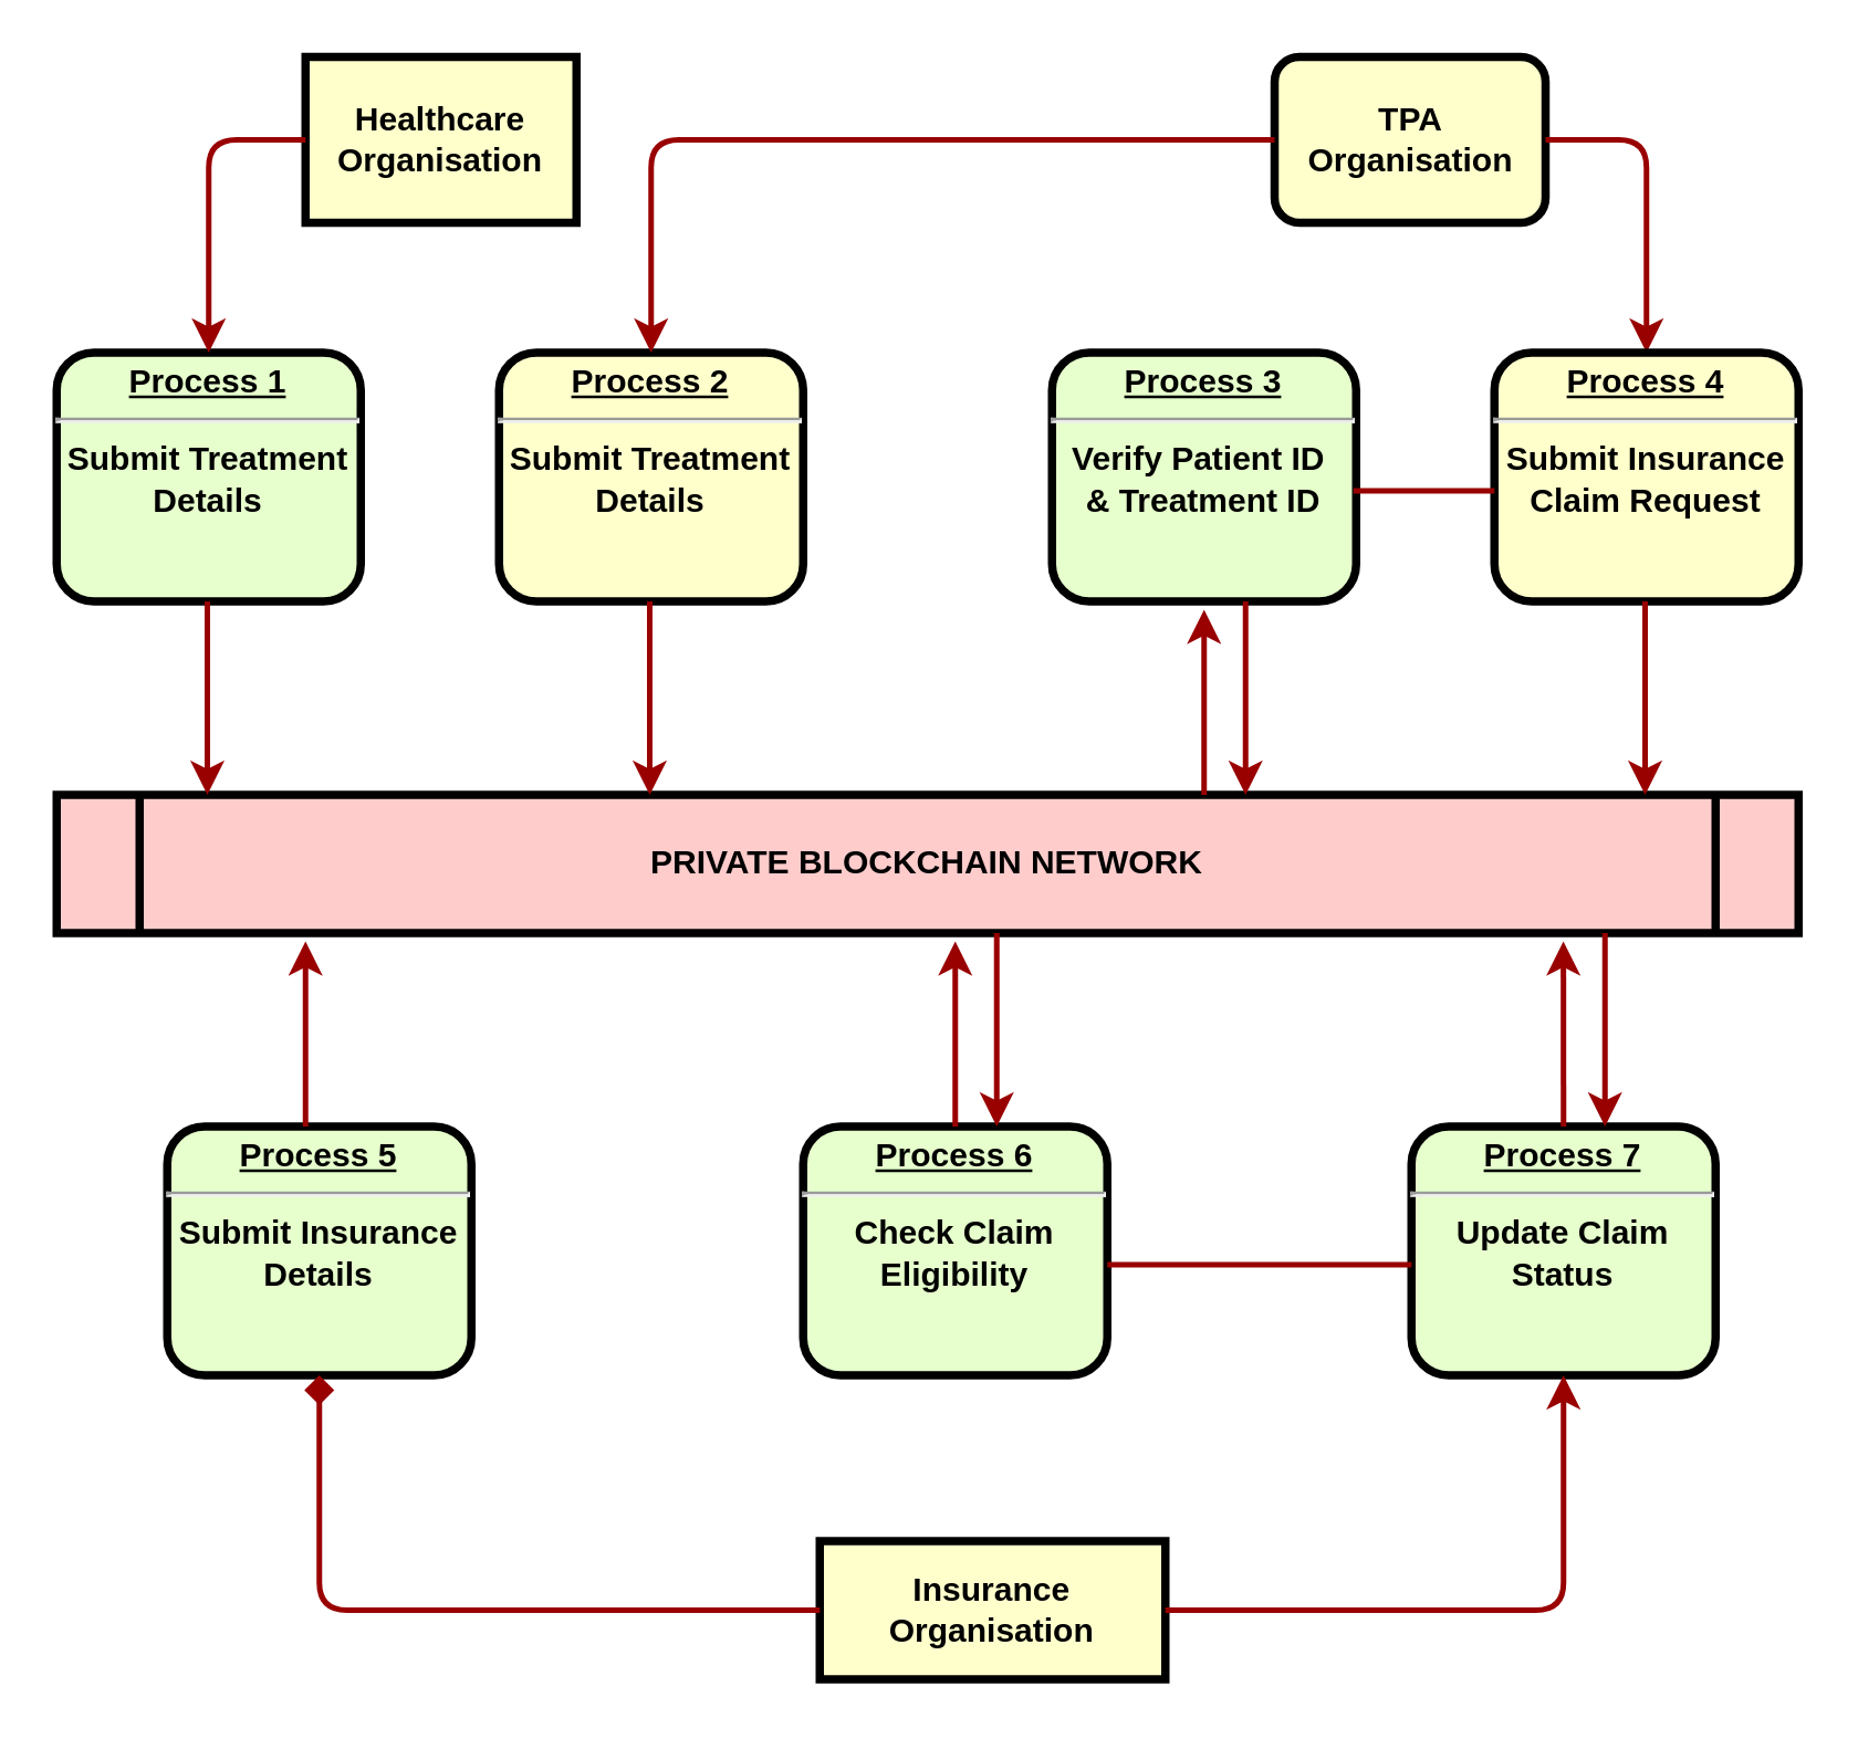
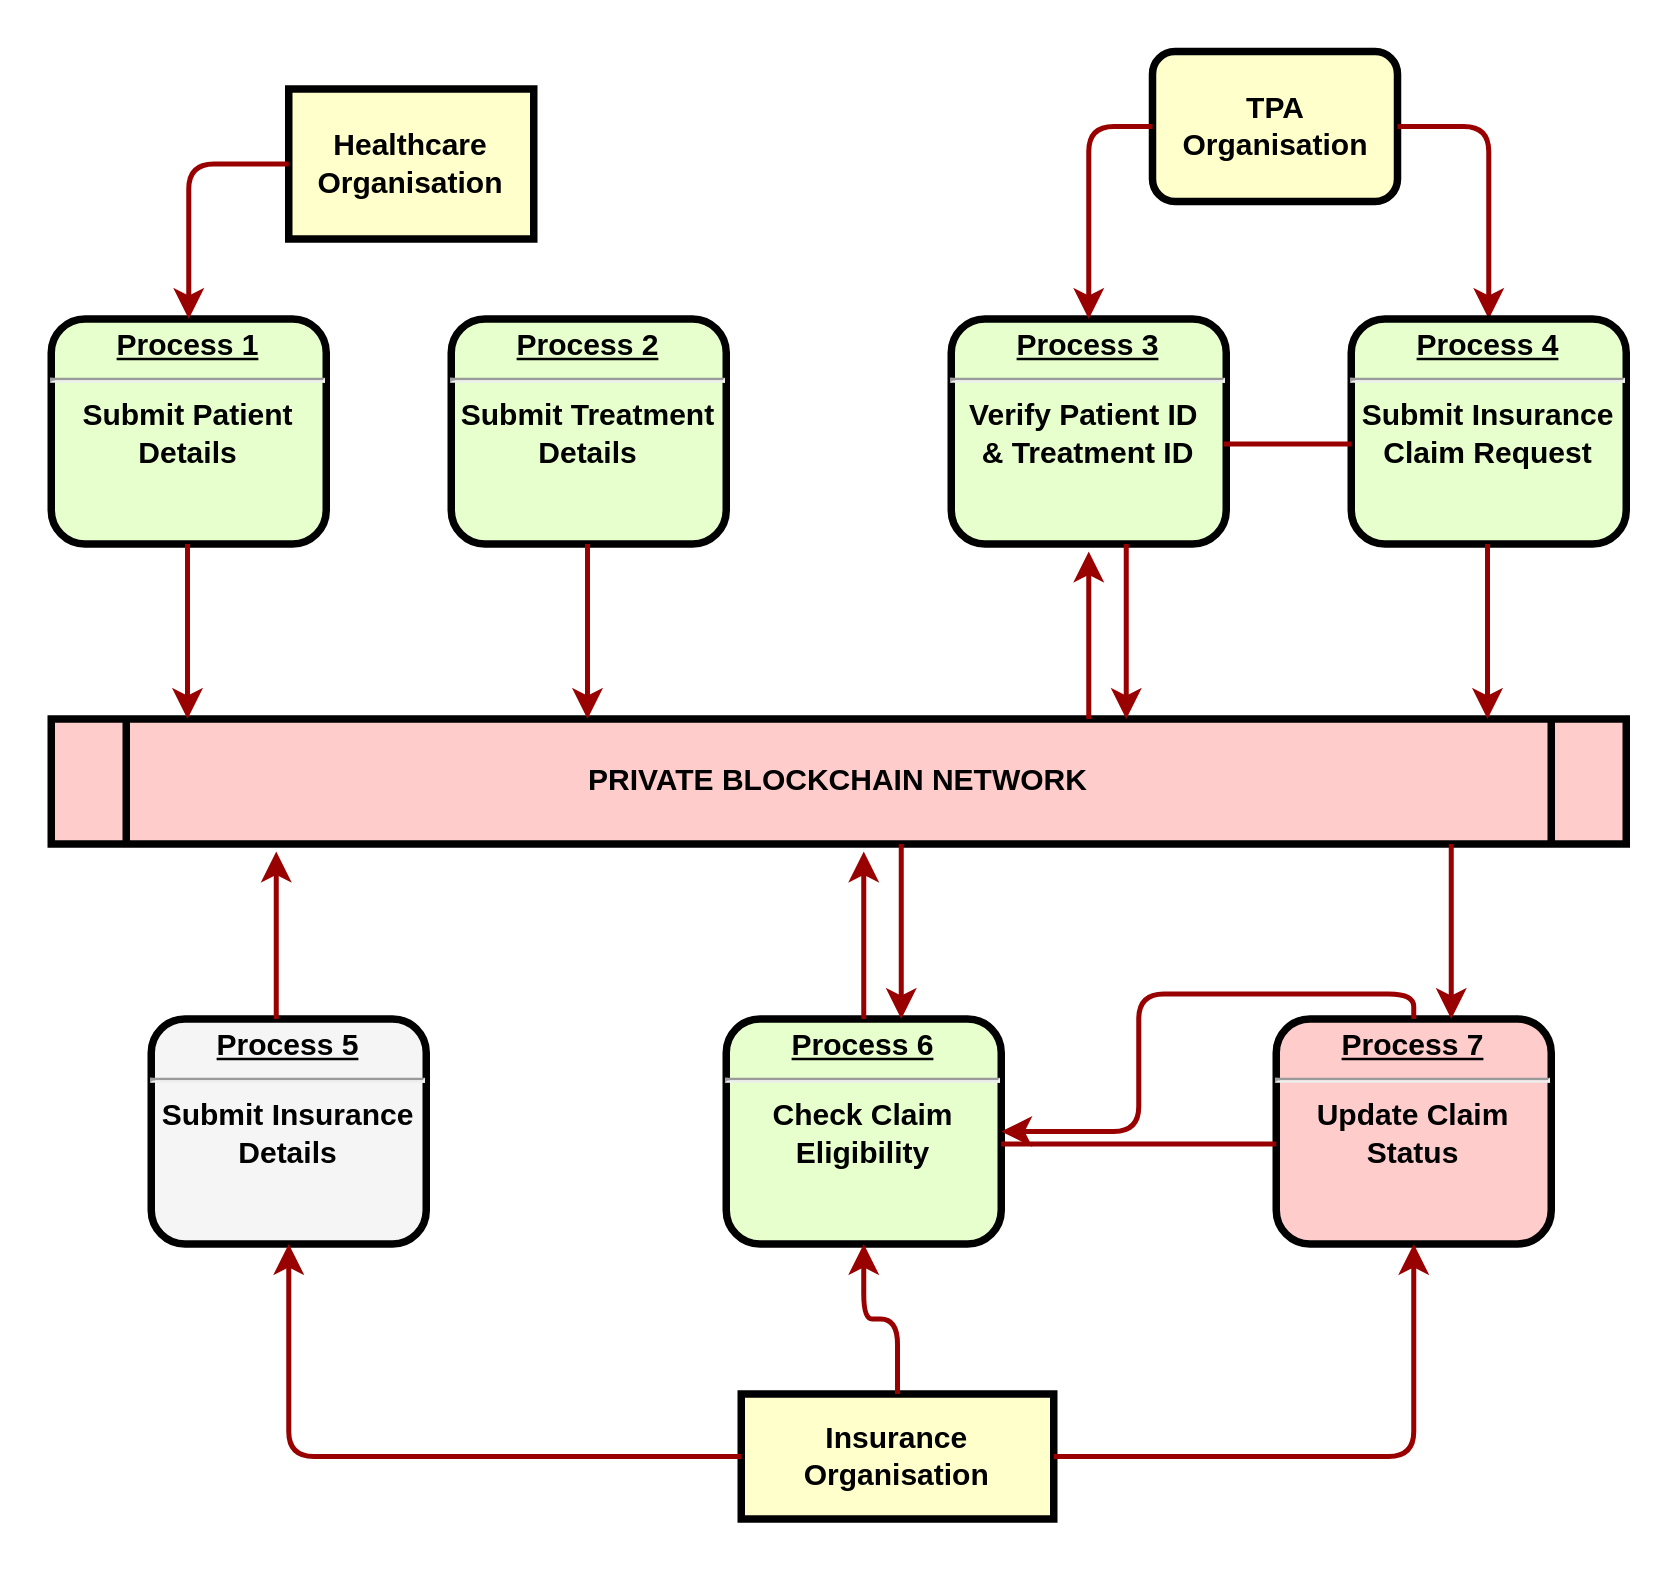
  <mxCell id="0" />
  <mxCell id="1" parent="0" />
- <mxCell id="2" value="&lt;p style=&quot;margin: 0px; margin-top: 4px; text-align: center; text-decoration: underline;&quot;&gt;&lt;strong&gt;Process 1&lt;br&gt;&lt;/strong&gt;&lt;/p&gt;&lt;hr&gt;&lt;div&gt;Submit Treatment&lt;/div&gt;&lt;div&gt;Details&lt;br&gt;&lt;/div&gt;" style="verticalAlign=middle;align=center;overflow=fill;fontSize=12;fontFamily=Helvetica;html=1;rounded=1;fontStyle=1;strokeWidth=3;fillColor=#E6FFCC" parent="1" vertex="1"><mxGeometry x="20" y="127" width="110" height="90" as="geometry" /></mxCell>
- <mxCell id="3" value="Healthcare Organisation" style="whiteSpace=wrap;align=center;verticalAlign=middle;fontStyle=1;strokeWidth=3;fillColor=#FFFFCC" parent="1" vertex="1"><mxGeometry x="110" y="20" width="98" height="60" as="geometry" /></mxCell>
+ <mxCell id="2" value="&lt;p style=&quot;margin: 0px; margin-top: 4px; text-align: center; text-decoration: underline;&quot;&gt;&lt;strong&gt;Process 1&lt;br&gt;&lt;/strong&gt;&lt;/p&gt;&lt;hr&gt;&lt;div&gt;Submit Patient&lt;/div&gt;&lt;div&gt;Details&lt;br&gt;&lt;/div&gt;" style="verticalAlign=middle;align=center;overflow=fill;fontSize=12;fontFamily=Helvetica;html=1;rounded=1;fontStyle=1;strokeWidth=3;fillColor=#E6FFCC" parent="1" vertex="1"><mxGeometry x="20" y="127" width="110" height="90" as="geometry" /></mxCell>
+ <mxCell id="3" value="Healthcare Organisation" style="whiteSpace=wrap;align=center;verticalAlign=middle;fontStyle=1;strokeWidth=3;fillColor=#FFFFCC" parent="1" vertex="1"><mxGeometry x="115" y="35" width="98" height="60" as="geometry" /></mxCell>
  <mxCell id="4" value="PRIVATE BLOCKCHAIN NETWORK" style="shape=process;whiteSpace=wrap;align=center;verticalAlign=middle;size=0.048;fontStyle=1;strokeWidth=3;fillColor=#FFCCCC" parent="1" vertex="1"><mxGeometry x="20" y="287" width="630" height="50" as="geometry" /></mxCell>
  <mxCell id="5" value="" style="edgeStyle=orthogonalEdgeStyle;strokeColor=#990000;strokeWidth=2;exitX=0;exitY=0.5;exitDx=0;exitDy=0;" parent="1" source="3" target="2" edge="1"><mxGeometry width="100" height="100" relative="1" as="geometry"><mxPoint x="-40" y="147" as="sourcePoint" /><mxPoint x="60" y="47" as="targetPoint" /></mxGeometry></mxCell>
- <mxCell id="6" value="&lt;p style=&quot;margin: 0px; margin-top: 4px; text-align: center; text-decoration: underline;&quot;&gt;&lt;strong&gt;Process 2&lt;br&gt;&lt;/strong&gt;&lt;/p&gt;&lt;hr&gt;&lt;div&gt;Submit Treatment&lt;/div&gt;&lt;div&gt;Details&lt;br&gt;&lt;/div&gt;" style="verticalAlign=middle;align=center;overflow=fill;fontSize=12;fontFamily=Helvetica;html=1;rounded=1;fontStyle=1;strokeWidth=3;fillColor=#ffffcc;" vertex="1" parent="1"><mxGeometry x="180" y="127" width="110" height="90" as="geometry" /></mxCell>
+ <mxCell id="6" value="&lt;p style=&quot;margin: 0px; margin-top: 4px; text-align: center; text-decoration: underline;&quot;&gt;&lt;strong&gt;Process 2&lt;br&gt;&lt;/strong&gt;&lt;/p&gt;&lt;hr&gt;&lt;div&gt;Submit Treatment&lt;/div&gt;&lt;div&gt;Details&lt;br&gt;&lt;/div&gt;" style="verticalAlign=middle;align=center;overflow=fill;fontSize=12;fontFamily=Helvetica;html=1;rounded=1;fontStyle=1;strokeWidth=3;fillColor=#E6FFCC" vertex="1" parent="1"><mxGeometry x="180" y="127" width="110" height="90" as="geometry" /></mxCell>
  <mxCell id="7" value="&lt;p style=&quot;margin: 0px; margin-top: 4px; text-align: center; text-decoration: underline;&quot;&gt;&lt;strong&gt;Process 3&lt;br&gt;&lt;/strong&gt;&lt;/p&gt;&lt;hr&gt;&lt;div&gt;Verify Patient ID&amp;nbsp;&lt;/div&gt;&lt;div&gt;&amp;amp; Treatment ID&lt;br&gt;&lt;/div&gt;" style="verticalAlign=middle;align=center;overflow=fill;fontSize=12;fontFamily=Helvetica;html=1;rounded=1;fontStyle=1;strokeWidth=3;fillColor=#E6FFCC" vertex="1" parent="1"><mxGeometry x="380" y="127" width="110" height="90" as="geometry" /></mxCell>
  <mxCell id="8" value="TPA Organisation" style="whiteSpace=wrap;align=center;verticalAlign=middle;fontStyle=1;strokeWidth=3;fillColor=#FFFFCC;rounded=1;" vertex="1" parent="1"><mxGeometry x="460.5" y="20" width="98" height="60" as="geometry" /></mxCell>
- <mxCell id="9" value="" style="edgeStyle=orthogonalEdgeStyle;strokeColor=#990000;strokeWidth=2;exitX=0;exitY=0.5;exitDx=0;exitDy=0;" edge="1" parent="1" source="8" target="6"><mxGeometry width="100" height="100" relative="1" as="geometry"><mxPoint x="240.5" y="147" as="sourcePoint" /><mxPoint x="340.5" y="47" as="targetPoint" /></mxGeometry></mxCell>
+ <mxCell id="9" value="" style="edgeStyle=orthogonalEdgeStyle;strokeColor=#990000;strokeWidth=2;exitX=0;exitY=0.5;exitDx=0;exitDy=0;" edge="1" parent="1" source="8" target="7"><mxGeometry width="100" height="100" relative="1" as="geometry"><mxPoint x="240.5" y="147" as="sourcePoint" /><mxPoint x="340.5" y="47" as="targetPoint" /></mxGeometry></mxCell>
  <mxCell id="10" value="" style="edgeStyle=orthogonalEdgeStyle;strokeColor=#990000;strokeWidth=2;entryX=0.5;entryY=0;entryDx=0;entryDy=0;exitX=1;exitY=0.5;exitDx=0;exitDy=0;" edge="1" parent="1" source="8" target="11"><mxGeometry width="100" height="100" relative="1" as="geometry"><mxPoint x="476.5" y="-27.5" as="sourcePoint" /><mxPoint x="633.5" y="129" as="targetPoint" /></mxGeometry></mxCell>
- <mxCell id="11" value="&lt;p style=&quot;margin: 0px; margin-top: 4px; text-align: center; text-decoration: underline;&quot;&gt;&lt;strong&gt;Process 4&lt;br&gt;&lt;/strong&gt;&lt;/p&gt;&lt;hr&gt;&lt;div&gt;Submit Insurance&lt;/div&gt;&lt;div&gt;Claim Request&lt;br&gt;&lt;/div&gt;" style="verticalAlign=middle;align=center;overflow=fill;fontSize=12;fontFamily=Helvetica;html=1;rounded=1;fontStyle=1;strokeWidth=3;fillColor=#ffffcc;" vertex="1" parent="1"><mxGeometry x="540" y="127" width="110" height="90" as="geometry" /></mxCell>
- <mxCell id="12" value="&lt;p style=&quot;margin: 0px; margin-top: 4px; text-align: center; text-decoration: underline;&quot;&gt;&lt;strong&gt;Process 5&lt;br&gt;&lt;/strong&gt;&lt;/p&gt;&lt;hr&gt;&lt;div&gt;Submit Insurance&lt;/div&gt;&lt;div&gt;Details&lt;br&gt;&lt;/div&gt;" style="verticalAlign=middle;align=center;overflow=fill;fontSize=12;fontFamily=Helvetica;html=1;rounded=1;fontStyle=1;strokeWidth=3;fillColor=#E6FFCC" vertex="1" parent="1"><mxGeometry x="60" y="407" width="110" height="90" as="geometry" /></mxCell>
+ <mxCell id="11" value="&lt;p style=&quot;margin: 0px; margin-top: 4px; text-align: center; text-decoration: underline;&quot;&gt;&lt;strong&gt;Process 4&lt;br&gt;&lt;/strong&gt;&lt;/p&gt;&lt;hr&gt;&lt;div&gt;Submit Insurance&lt;/div&gt;&lt;div&gt;Claim Request&lt;br&gt;&lt;/div&gt;" style="verticalAlign=middle;align=center;overflow=fill;fontSize=12;fontFamily=Helvetica;html=1;rounded=1;fontStyle=1;strokeWidth=3;fillColor=#E6FFCC" vertex="1" parent="1"><mxGeometry x="540" y="127" width="110" height="90" as="geometry" /></mxCell>
+ <mxCell id="12" value="&lt;p style=&quot;margin: 0px; margin-top: 4px; text-align: center; text-decoration: underline;&quot;&gt;&lt;strong&gt;Process 5&lt;br&gt;&lt;/strong&gt;&lt;/p&gt;&lt;hr&gt;&lt;div&gt;Submit Insurance&lt;/div&gt;&lt;div&gt;Details&lt;br&gt;&lt;/div&gt;" style="verticalAlign=middle;align=center;overflow=fill;fontSize=12;fontFamily=Helvetica;html=1;rounded=1;fontStyle=1;strokeWidth=3;fillColor=#f5f5f5;" vertex="1" parent="1"><mxGeometry x="60" y="407" width="110" height="90" as="geometry" /></mxCell>
  <mxCell id="13" value="&lt;p style=&quot;margin: 0px; margin-top: 4px; text-align: center; text-decoration: underline;&quot;&gt;&lt;strong&gt;Process 6&lt;br&gt;&lt;/strong&gt;&lt;/p&gt;&lt;hr&gt;&lt;div&gt;Check Claim&lt;/div&gt;&lt;div&gt;Eligibility&lt;br&gt;&lt;/div&gt;" style="verticalAlign=middle;align=center;overflow=fill;fontSize=12;fontFamily=Helvetica;html=1;rounded=1;fontStyle=1;strokeWidth=3;fillColor=#E6FFCC" vertex="1" parent="1"><mxGeometry x="290" y="407" width="110" height="90" as="geometry" /></mxCell>
  <mxCell id="14" value="Insurance Organisation" style="whiteSpace=wrap;align=center;verticalAlign=middle;fontStyle=1;strokeWidth=3;fillColor=#FFFFCC" vertex="1" parent="1"><mxGeometry x="296" y="557" width="125" height="50" as="geometry" /></mxCell>
- <mxCell id="15" value="&lt;p style=&quot;margin: 0px; margin-top: 4px; text-align: center; text-decoration: underline;&quot;&gt;&lt;strong&gt;Process 7&lt;br&gt;&lt;/strong&gt;&lt;/p&gt;&lt;hr&gt;&lt;div&gt;Update Claim&lt;/div&gt;&lt;div&gt;Status&lt;br&gt;&lt;/div&gt;" style="verticalAlign=middle;align=center;overflow=fill;fontSize=12;fontFamily=Helvetica;html=1;rounded=1;fontStyle=1;strokeWidth=3;fillColor=#E6FFCC" vertex="1" parent="1"><mxGeometry x="510" y="407" width="110" height="90" as="geometry" /></mxCell>
- <mxCell id="16" value="" style="edgeStyle=orthogonalEdgeStyle;strokeColor=#990000;strokeWidth=2;exitX=0;exitY=0.5;exitDx=0;exitDy=0;entryX=0.5;entryY=1;entryDx=0;entryDy=0;endArrow=diamond;" edge="1" parent="1" source="14" target="12"><mxGeometry width="100" height="100" relative="1" as="geometry"><mxPoint x="146" y="557" as="sourcePoint" /><mxPoint x="120" y="644" as="targetPoint" /></mxGeometry></mxCell>
+ <mxCell id="15" value="&lt;p style=&quot;margin: 0px; margin-top: 4px; text-align: center; text-decoration: underline;&quot;&gt;&lt;strong&gt;Process 7&lt;br&gt;&lt;/strong&gt;&lt;/p&gt;&lt;hr&gt;&lt;div&gt;Update Claim&lt;/div&gt;&lt;div&gt;Status&lt;br&gt;&lt;/div&gt;" style="verticalAlign=middle;align=center;overflow=fill;fontSize=12;fontFamily=Helvetica;html=1;rounded=1;fontStyle=1;strokeWidth=3;fillColor=#ffcccc;" vertex="1" parent="1"><mxGeometry x="510" y="407" width="110" height="90" as="geometry" /></mxCell>
+ <mxCell id="16" value="" style="edgeStyle=orthogonalEdgeStyle;strokeColor=#990000;strokeWidth=2;exitX=0;exitY=0.5;exitDx=0;exitDy=0;entryX=0.5;entryY=1;entryDx=0;entryDy=0;" edge="1" parent="1" source="14" target="12"><mxGeometry width="100" height="100" relative="1" as="geometry"><mxPoint x="146" y="557" as="sourcePoint" /><mxPoint x="120" y="644" as="targetPoint" /></mxGeometry></mxCell>
+ <mxCell id="17" value="" style="edgeStyle=orthogonalEdgeStyle;strokeColor=#990000;strokeWidth=2;exitX=0.5;exitY=0;exitDx=0;exitDy=0;entryX=0.5;entryY=1;entryDx=0;entryDy=0;" edge="1" parent="1" source="14" target="13"><mxGeometry width="100" height="100" relative="1" as="geometry"><mxPoint x="540" y="597" as="sourcePoint" /><mxPoint x="514" y="684" as="targetPoint" /></mxGeometry></mxCell>
  <mxCell id="18" value="" style="edgeStyle=orthogonalEdgeStyle;strokeColor=#990000;strokeWidth=2;exitX=1;exitY=0.5;exitDx=0;exitDy=0;entryX=0.5;entryY=1;entryDx=0;entryDy=0;" edge="1" parent="1" source="14" target="15"><mxGeometry width="100" height="100" relative="1" as="geometry"><mxPoint x="510" y="567" as="sourcePoint" /><mxPoint x="484" y="654" as="targetPoint" /></mxGeometry></mxCell>
- <mxCell id="19" value="" style="edgeStyle=orthogonalEdgeStyle;strokeColor=#990000;strokeWidth=2;exitX=0.5;exitY=0;exitDx=0;exitDy=0;entryX=0.865;entryY=1.06;entryDx=0;entryDy=0;entryPerimeter=0;" edge="1" parent="1" source="15" target="4"><mxGeometry width="100" height="100" relative="1" as="geometry"><mxPoint x="490" y="395" as="sourcePoint" /><mxPoint x="570" y="357" as="targetPoint" /></mxGeometry></mxCell>
+ <mxCell id="19" value="" style="edgeStyle=orthogonalEdgeStyle;strokeColor=#990000;strokeWidth=2;exitX=0.5;exitY=0;exitDx=0;exitDy=0;" edge="1" parent="1" source="15" target="13"><mxGeometry width="100" height="100" relative="1" as="geometry"><mxPoint x="490" y="395" as="sourcePoint" /><mxPoint x="570" y="357" as="targetPoint" /></mxGeometry></mxCell>
  <mxCell id="20" value="" style="edgeStyle=orthogonalEdgeStyle;strokeColor=#990000;strokeWidth=2;exitX=0.5;exitY=0;exitDx=0;exitDy=0;entryX=0.865;entryY=1.06;entryDx=0;entryDy=0;entryPerimeter=0;" edge="1" parent="1"><mxGeometry width="100" height="100" relative="1" as="geometry"><mxPoint x="345" y="407" as="sourcePoint" /><mxPoint x="345" y="340" as="targetPoint" /><Array as="points"><mxPoint x="345" y="367" /><mxPoint x="345" y="367" /></Array></mxGeometry></mxCell>
  <mxCell id="21" value="" style="edgeStyle=orthogonalEdgeStyle;strokeColor=#990000;strokeWidth=2;exitX=0.5;exitY=0;exitDx=0;exitDy=0;entryX=0.865;entryY=1.06;entryDx=0;entryDy=0;entryPerimeter=0;" edge="1" parent="1"><mxGeometry width="100" height="100" relative="1" as="geometry"><mxPoint x="110" y="407" as="sourcePoint" /><mxPoint x="110" y="340" as="targetPoint" /><Array as="points"><mxPoint x="110" y="367" /><mxPoint x="110" y="367" /></Array></mxGeometry></mxCell>
  <mxCell id="22" value="" style="edgeStyle=orthogonalEdgeStyle;strokeColor=#990000;strokeWidth=2;exitX=0.5;exitY=0;exitDx=0;exitDy=0;entryX=0.865;entryY=1.06;entryDx=0;entryDy=0;entryPerimeter=0;" edge="1" parent="1"><mxGeometry width="100" height="100" relative="1" as="geometry"><mxPoint x="435" y="287" as="sourcePoint" /><mxPoint x="435" y="220" as="targetPoint" /><Array as="points"><mxPoint x="435" y="237" /><mxPoint x="435" y="237" /></Array></mxGeometry></mxCell>
  <mxCell id="23" value="" style="strokeColor=#990000;strokeWidth=2;" edge="1" parent="1"><mxGeometry width="100" height="100" relative="1" as="geometry"><mxPoint x="580" y="337" as="sourcePoint" /><mxPoint x="580" y="407" as="targetPoint" /></mxGeometry></mxCell>
  <mxCell id="24" value="" style="strokeColor=#990000;strokeWidth=2;" edge="1" parent="1"><mxGeometry width="100" height="100" relative="1" as="geometry"><mxPoint x="450" y="217" as="sourcePoint" /><mxPoint x="450" y="287" as="targetPoint" /></mxGeometry></mxCell>
  <mxCell id="25" value="" style="strokeColor=#990000;strokeWidth=2;" edge="1" parent="1"><mxGeometry width="100" height="100" relative="1" as="geometry"><mxPoint x="360" y="337" as="sourcePoint" /><mxPoint x="360" y="407" as="targetPoint" /></mxGeometry></mxCell>
  <mxCell id="26" value="" style="strokeColor=#990000;strokeWidth=2;" edge="1" parent="1"><mxGeometry width="100" height="100" relative="1" as="geometry"><mxPoint x="74.5" y="217" as="sourcePoint" /><mxPoint x="74.5" y="287" as="targetPoint" /></mxGeometry></mxCell>
  <mxCell id="27" value="" style="strokeColor=#990000;strokeWidth=2;" edge="1" parent="1"><mxGeometry width="100" height="100" relative="1" as="geometry"><mxPoint x="234.5" y="217" as="sourcePoint" /><mxPoint x="234.5" y="287" as="targetPoint" /></mxGeometry></mxCell>
  <mxCell id="28" value="" style="strokeColor=#990000;strokeWidth=2;" edge="1" parent="1"><mxGeometry width="100" height="100" relative="1" as="geometry"><mxPoint x="594.5" y="217" as="sourcePoint" /><mxPoint x="594.5" y="287" as="targetPoint" /></mxGeometry></mxCell>
  <mxCell id="29" value="" style="strokeColor=#990000;strokeWidth=2;endArrow=none;endFill=0;" edge="1" parent="1"><mxGeometry width="100" height="100" relative="1" as="geometry"><mxPoint x="489" y="177" as="sourcePoint" /><mxPoint x="540" y="177" as="targetPoint" /></mxGeometry></mxCell>
  <mxCell id="30" value="" style="strokeColor=#990000;strokeWidth=2;endArrow=none;endFill=0;" edge="1" parent="1"><mxGeometry width="100" height="100" relative="1" as="geometry"><mxPoint x="400" y="457" as="sourcePoint" /><mxPoint x="510" y="457" as="targetPoint" /></mxGeometry></mxCell>
